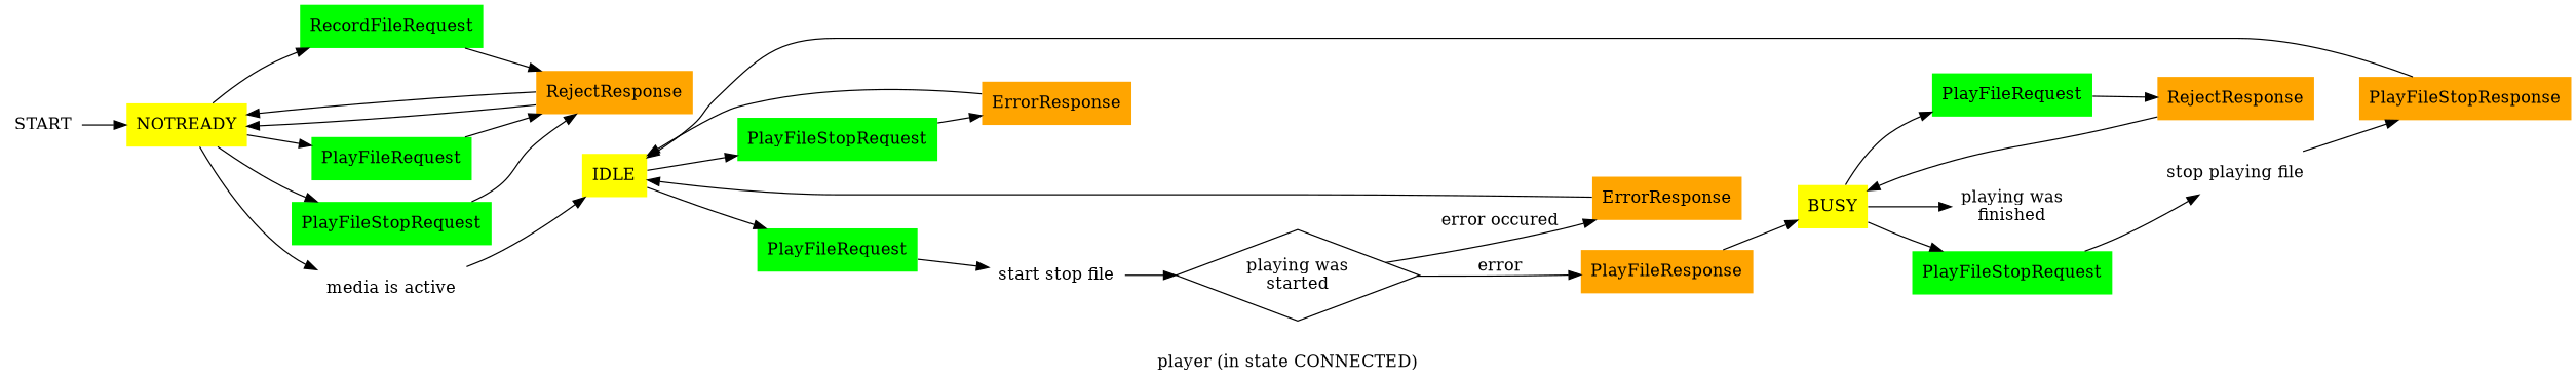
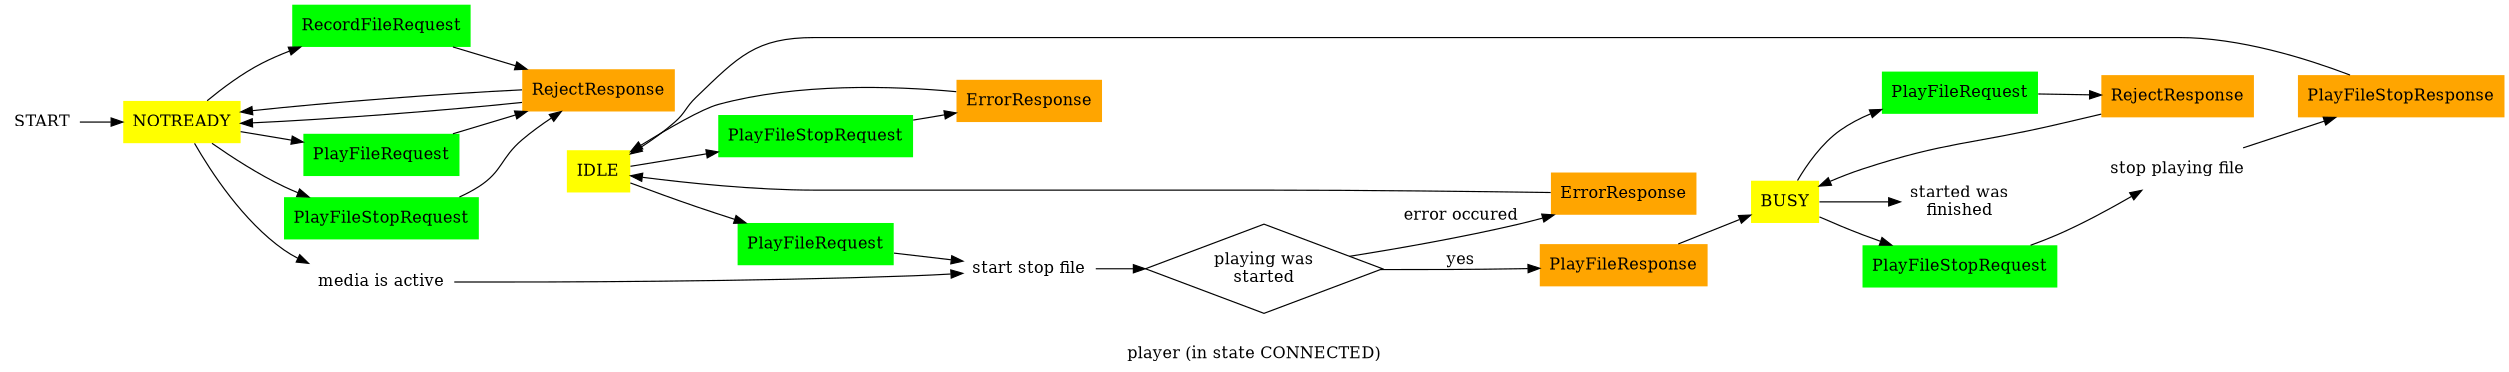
  digraph {
    label="player (in state CONNECTED)"
    rankdir=LR
    splines=true
    node [fillcolor=green peripheries=0 shape=sdl_input_from_left style=filled]
    START [fillcolor=white shape=sdl_start]
    n2 [fillcolor=yellow label=NOTREADY shape=sdl_state]
    n3 [label=PlayFileRequest]
    n4 [label=PlayFileStopRequest]
    n5 [label=RecordFileRequest]
    n6 [fillcolor=white label="media is active" shape=sdl_input_from_right]
    n7 [fillcolor=orange label=RejectResponse shape=sdl_output_to_left]
    n8 [fillcolor=yellow label=IDLE shape=sdl_state]
    n9 [label=PlayFileStopRequest]
    n10 [label=PlayFileRequest]
    n11 [fillcolor=orange label=ErrorResponse shape=sdl_output_to_left]
    n12 [fillcolor=white label="start stop file" shape=sdl_call]
    n13 [fillcolor=yellow label=BUSY shape=sdl_state]
    n14 [label=PlayFileRequest]
-   n15 [fillcolor=white label="playing was\nfinished" shape=sdl_input_from_right]
+   n15 [fillcolor=white label="started was\nfinished" shape=sdl_input_from_right]
    n16 [label=PlayFileStopRequest]
    n17 [fillcolor=orange label=RejectResponse shape=sdl_output_to_left]
    n18 [fillcolor=white label="stop playing file" shape=sdl_call]
    n19 [fillcolor=white label="playing was\nstarted" peripheries=1 shape=diamond]
    n20 [fillcolor=orange label=PlayFileResponse shape=sdl_output_to_left]
    n21 [fillcolor=orange label=ErrorResponse shape=sdl_output_to_left]
    n22 [fillcolor=orange label=PlayFileStopResponse shape=sdl_output_to_left]
    START -> n2
    n2 -> n3
    n2 -> n4
    n2 -> n5
    n2 -> n6
    n3 -> n7
    n4 -> n7
    n5 -> n7
-   n6 -> n8
+   n6 -> n12
    n7 -> n2
    n7 -> n2
    n8 -> n9
    n8 -> n10
    n9 -> n11
    n10 -> n12
    n11 -> n8
    n12 -> n19
    n13 -> n14
    n13 -> n15
    n13 -> n16
    n14 -> n17
    n16 -> n18
    n17 -> n13
    n18 -> n22
-   n19 -> n20 [label=error]
+   n19 -> n20 [label=yes]
    n19 -> n21 [label="error occured"]
    n20 -> n13
    n21 -> n8
    n22 -> n8
  }
